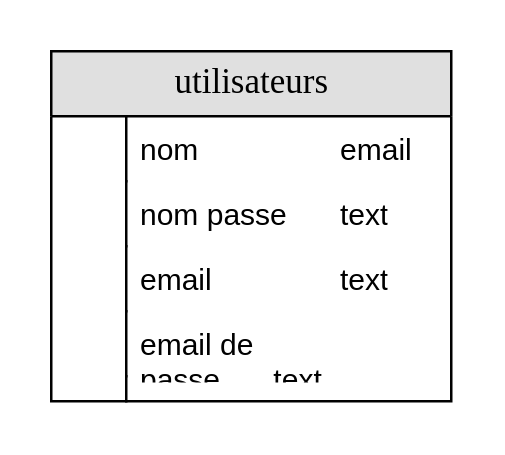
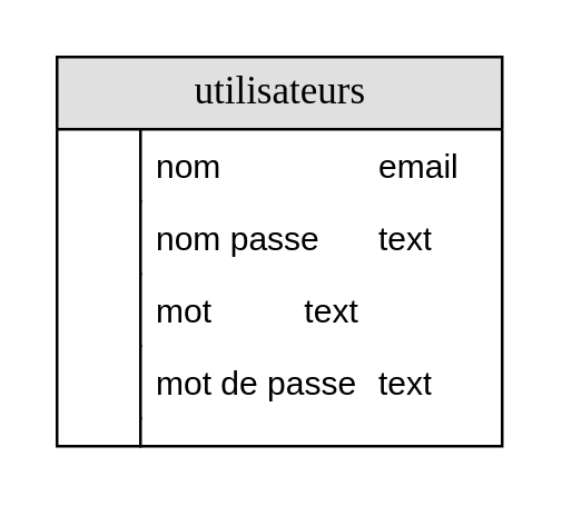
  <mxCell id="0" />
  <mxCell id="1" parent="0" />
  <mxCell id="2" value="utilisateurs" style="swimlane;html=1;fontStyle=0;childLayout=stackLayout;horizontal=1;startSize=26;fillColor=#e0e0e0;horizontalStack=0;resizeParent=1;resizeLast=0;collapsible=1;marginBottom=0;swimlaneFillColor=#ffffff;align=center;rounded=0;shadow=0;comic=0;labelBackgroundColor=none;strokeWidth=1;fontFamily=Verdana;fontSize=14;swimlaneLine=1;" parent="1" vertex="1"><mxGeometry x="20" y="20" width="160" height="140" as="geometry" /></mxCell>
  <mxCell id="3" value="nom&lt;span style=&quot;white-space: pre&quot;&gt;&#09;&lt;/span&gt;&lt;span style=&quot;white-space: pre&quot;&gt;&#09;&lt;/span&gt;&lt;span style=&quot;white-space: pre&quot;&gt;&#09;&lt;/span&gt;email" style="shape=partialRectangle;top=0;left=0;right=0;bottom=0;html=1;align=left;verticalAlign=top;fillColor=none;spacingLeft=34;spacingRight=4;whiteSpace=wrap;overflow=hidden;rotatable=0;points=[[0,0.5],[1,0.5]];portConstraint=eastwest;dropTarget=0;" parent="2" vertex="1"><mxGeometry y="26" width="160" height="26" as="geometry" /></mxCell>
  <mxCell id="4" value="" style="shape=partialRectangle;top=0;left=0;bottom=0;html=1;fillColor=none;align=left;verticalAlign=top;spacingLeft=4;spacingRight=4;whiteSpace=wrap;overflow=hidden;rotatable=0;points=[];portConstraint=eastwest;part=1;" parent="3" vertex="1" connectable="0"><mxGeometry width="30" height="26" as="geometry" /></mxCell>
  <mxCell id="5" value="nom passe&lt;span style=&quot;white-space: pre&quot;&gt;&#09;&lt;/span&gt;text" style="shape=partialRectangle;top=0;left=0;right=0;bottom=0;html=1;align=left;verticalAlign=top;fillColor=none;spacingLeft=34;spacingRight=4;whiteSpace=wrap;overflow=hidden;rotatable=0;points=[[0,0.5],[1,0.5]];portConstraint=eastwest;dropTarget=0;" parent="2" vertex="1"><mxGeometry y="52" width="160" height="26" as="geometry" /></mxCell>
  <mxCell id="6" value="" style="shape=partialRectangle;top=0;left=0;bottom=0;html=1;fillColor=none;align=left;verticalAlign=top;spacingLeft=4;spacingRight=4;whiteSpace=wrap;overflow=hidden;rotatable=0;points=[];portConstraint=eastwest;part=1;" parent="5" vertex="1" connectable="0"><mxGeometry width="30" height="26" as="geometry" /></mxCell>
- <mxCell id="7" value="email&lt;span style=&quot;white-space: pre&quot;&gt;&#09;&lt;/span&gt;&lt;span style=&quot;white-space: pre&quot;&gt;&#09;&lt;/span&gt;text" style="shape=partialRectangle;top=0;left=0;right=0;bottom=0;html=1;align=left;verticalAlign=top;fillColor=none;spacingLeft=34;spacingRight=4;whiteSpace=wrap;overflow=hidden;rotatable=0;points=[[0,0.5],[1,0.5]];portConstraint=eastwest;dropTarget=0;" vertex="1" parent="2"><mxGeometry y="78" width="160" height="26" as="geometry" /></mxCell>
+ <mxCell id="7" value="mot&lt;span style=&quot;white-space: pre&quot;&gt;&#09;&lt;/span&gt;&lt;span style=&quot;white-space: pre&quot;&gt;&#09;&lt;/span&gt;text" style="shape=partialRectangle;top=0;left=0;right=0;bottom=0;html=1;align=left;verticalAlign=top;fillColor=none;spacingLeft=34;spacingRight=4;whiteSpace=wrap;overflow=hidden;rotatable=0;points=[[0,0.5],[1,0.5]];portConstraint=eastwest;dropTarget=0;" vertex="1" parent="2"><mxGeometry y="78" width="160" height="26" as="geometry" /></mxCell>
  <mxCell id="8" value="" style="shape=partialRectangle;top=0;left=0;bottom=0;html=1;fillColor=none;align=left;verticalAlign=top;spacingLeft=4;spacingRight=4;whiteSpace=wrap;overflow=hidden;rotatable=0;points=[];portConstraint=eastwest;part=1;" vertex="1" connectable="0" parent="7"><mxGeometry width="30" height="26" as="geometry" /></mxCell>
- <mxCell id="9" value="email de passe&lt;span style=&quot;white-space: pre&quot;&gt;&#09;&lt;/span&gt;text" style="shape=partialRectangle;top=0;left=0;right=0;bottom=0;html=1;align=left;verticalAlign=top;fillColor=none;spacingLeft=34;spacingRight=4;whiteSpace=wrap;overflow=hidden;rotatable=0;points=[[0,0.5],[1,0.5]];portConstraint=eastwest;dropTarget=0;" vertex="1" parent="2"><mxGeometry y="104" width="160" height="26" as="geometry" /></mxCell>
+ <mxCell id="9" value="mot de passe&lt;span style=&quot;white-space: pre&quot;&gt;&#09;&lt;/span&gt;text" style="shape=partialRectangle;top=0;left=0;right=0;bottom=0;html=1;align=left;verticalAlign=top;fillColor=none;spacingLeft=34;spacingRight=4;whiteSpace=wrap;overflow=hidden;rotatable=0;points=[[0,0.5],[1,0.5]];portConstraint=eastwest;dropTarget=0;" vertex="1" parent="2"><mxGeometry y="104" width="160" height="26" as="geometry" /></mxCell>
  <mxCell id="10" value="" style="shape=partialRectangle;top=0;left=0;bottom=0;html=1;fillColor=none;align=left;verticalAlign=top;spacingLeft=4;spacingRight=4;whiteSpace=wrap;overflow=hidden;rotatable=0;points=[];portConstraint=eastwest;part=1;" vertex="1" connectable="0" parent="9"><mxGeometry width="30" height="26" as="geometry" /></mxCell>
  <mxCell id="11" value="" style="shape=partialRectangle;top=0;left=0;right=0;bottom=0;html=1;align=left;verticalAlign=top;fillColor=none;spacingLeft=34;spacingRight=4;whiteSpace=wrap;overflow=hidden;rotatable=0;points=[[0,0.5],[1,0.5]];portConstraint=eastwest;dropTarget=0;" parent="2" vertex="1"><mxGeometry y="130" width="160" height="10" as="geometry" /></mxCell>
  <mxCell id="12" value="" style="shape=partialRectangle;top=0;left=0;bottom=0;html=1;fillColor=none;align=left;verticalAlign=top;spacingLeft=4;spacingRight=4;whiteSpace=wrap;overflow=hidden;rotatable=0;points=[];portConstraint=eastwest;part=1;" parent="11" vertex="1" connectable="0"><mxGeometry width="30" height="10" as="geometry" /></mxCell>
